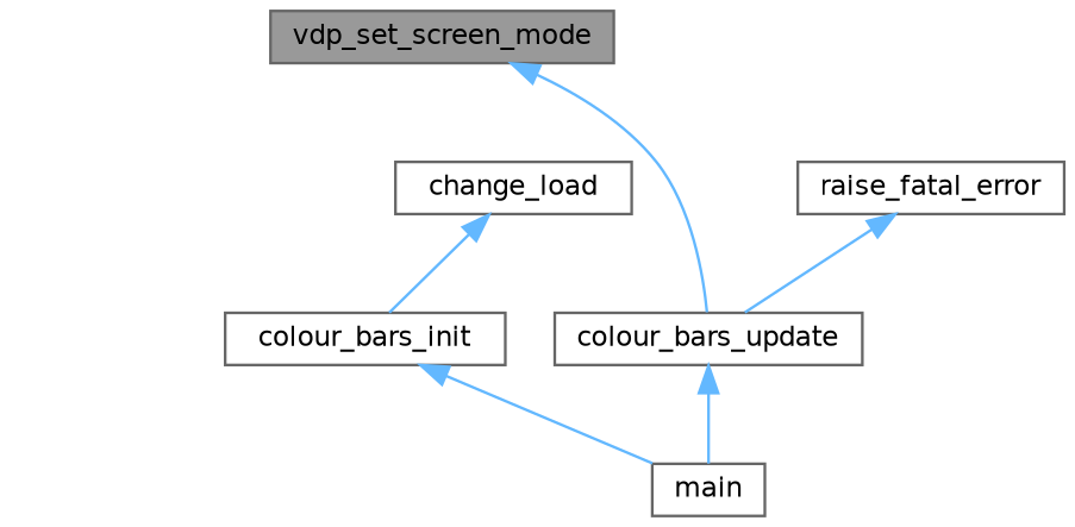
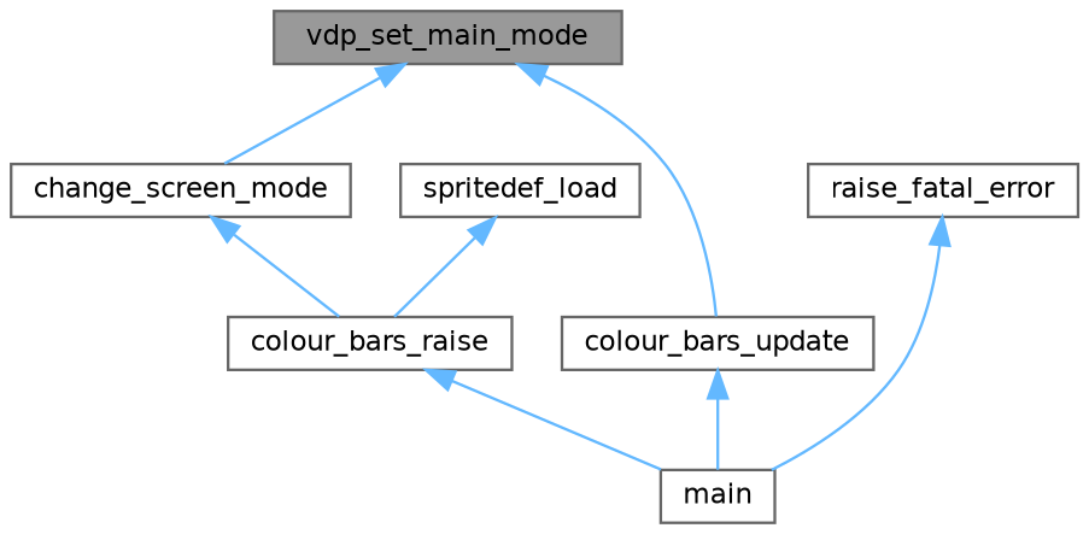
  digraph {
    rankdir=TB
    node [color=grey40 fillcolor=white fontname=Helvetica fontsize=10 shape=box style=filled]
    edge [color=steelblue1 dir=back fontname=Helvetica fontsize=10 labelfontname=Helvetica labelfontsize=10 style=solid]
-   n1 [color=gray40 fillcolor=grey60 fontcolor=black height=0.2 label=vdp_set_screen_mode width=0.4]
+   n1 [color=gray40 fillcolor=grey60 fontcolor=black height=0.2 label=vdp_set_main_mode width=0.4]
+   n2 [height=0.2 label=change_screen_mode width=0.4]
    n3 [height=0.2 label=colour_bars_update width=0.4]
-   n4 [height=0.2 label=colour_bars_init width=0.4]
+   n4 [height=0.2 label=colour_bars_raise width=0.4]
    n5 [height=0.2 label=main width=0.4]
    n6 [height=0.2 label=raise_fatal_error width=0.4]
-   n7 [height=0.2 label=change_load width=0.4]
+   n7 [height=0.2 label=spritedef_load width=0.4]
+   n1 -> n2
    n1 -> n3
+   n2 -> n4
    n3 -> n5
    n4 -> n5
-   n6 -> n3
+   n6 -> n5
    n7 -> n4
  }
